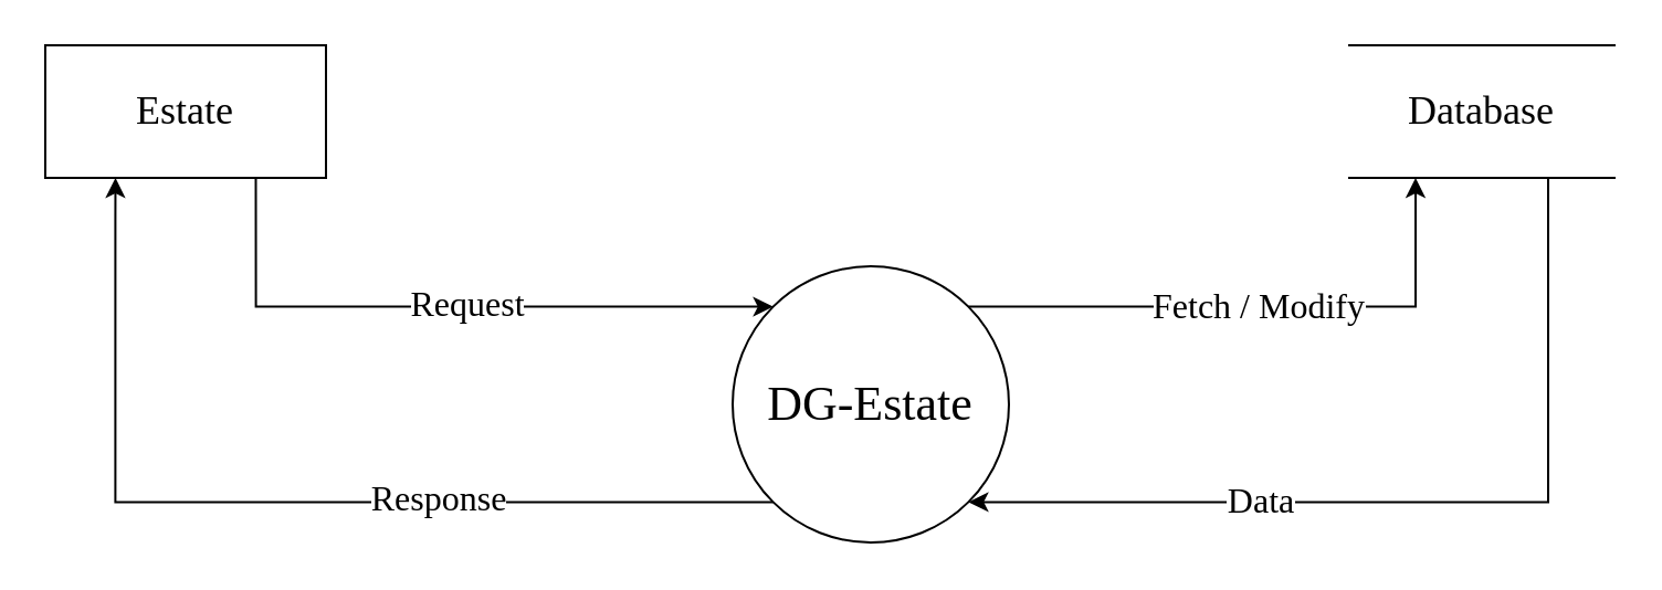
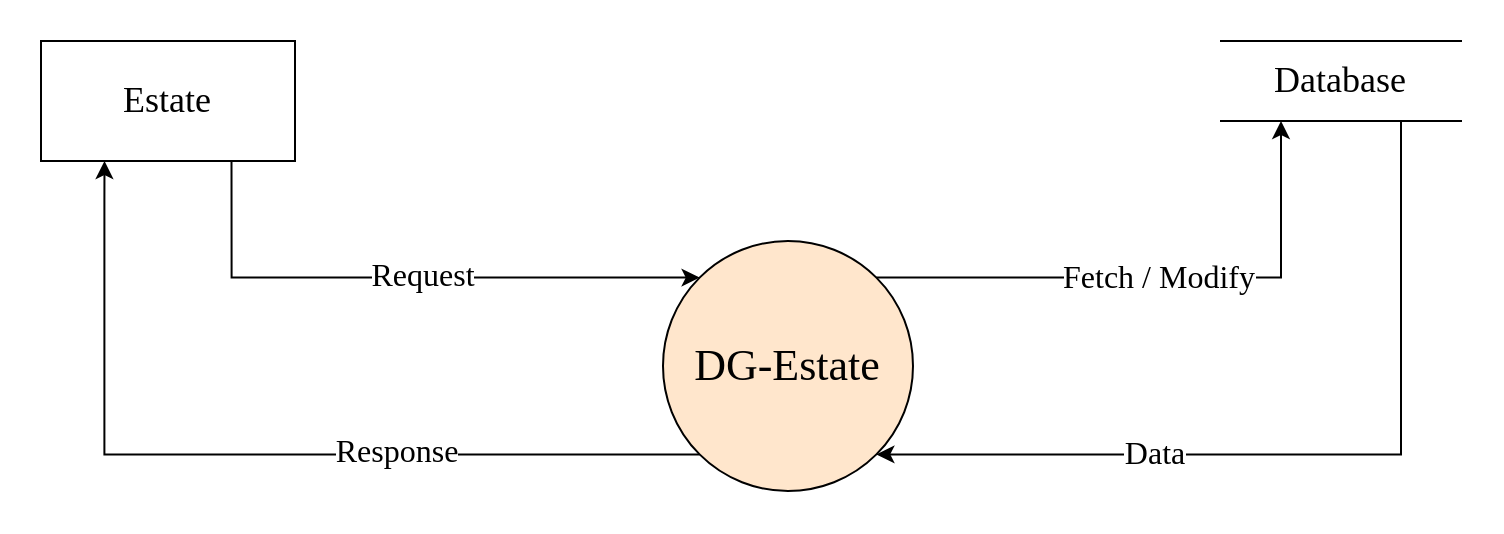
  <mxCell id="0" />
  <mxCell id="1" parent="0" />
  <mxCell id="2" style="edgeStyle=orthogonalEdgeStyle;rounded=0;orthogonalLoop=1;jettySize=auto;html=1;entryX=0.25;entryY=1;entryDx=0;entryDy=0;fontFamily=Times New Roman;fontSize=18;exitX=0;exitY=1;exitDx=0;exitDy=0;" parent="1" source="6" target="9" edge="1"><mxGeometry relative="1" as="geometry"><mxPoint x="270" y="260" as="sourcePoint" /></mxGeometry></mxCell>
  <mxCell id="3" value="&lt;font style=&quot;font-size: 16px&quot;&gt;Response&lt;/font&gt;" style="edgeLabel;html=1;align=center;verticalAlign=middle;resizable=0;points=[];fontSize=18;fontFamily=Times New Roman;" parent="2" connectable="0" vertex="1"><mxGeometry x="-0.315" y="-2" relative="1" as="geometry"><mxPoint as="offset" /></mxGeometry></mxCell>
  <mxCell id="4" value="" style="edgeStyle=orthogonalEdgeStyle;rounded=0;orthogonalLoop=1;jettySize=auto;html=1;fontFamily=Times New Roman;fontSize=16;entryX=0.25;entryY=1;entryDx=0;entryDy=0;exitX=1;exitY=0;exitDx=0;exitDy=0;" parent="1" source="6" target="12" edge="1"><mxGeometry relative="1" as="geometry"><mxPoint x="580" y="162.5" as="targetPoint" /></mxGeometry></mxCell>
  <mxCell id="5" value="Fetch / Modify" style="edgeLabel;html=1;align=center;verticalAlign=middle;resizable=0;points=[];fontSize=16;fontFamily=Times New Roman;" parent="4" connectable="0" vertex="1"><mxGeometry x="0.008" y="1" relative="1" as="geometry"><mxPoint as="offset" /></mxGeometry></mxCell>
- <mxCell id="6" value="&lt;p&gt;&lt;span style=&quot;font-size: 22px&quot;&gt;DG-Estate&lt;/span&gt;&lt;/p&gt;" style="ellipse;whiteSpace=wrap;html=1;aspect=fixed;shadow=0;sketch=0;rotation=0;fontFamily=Times New Roman;" parent="1" vertex="1"><mxGeometry x="331" y="120" width="125" height="125" as="geometry" /></mxCell>
+ <mxCell id="6" value="&lt;p&gt;&lt;span style=&quot;font-size: 22px&quot;&gt;DG-Estate&lt;/span&gt;&lt;/p&gt;" style="ellipse;whiteSpace=wrap;html=1;aspect=fixed;shadow=0;sketch=0;rotation=0;fontFamily=Times New Roman;fillColor=#ffe6cc;" parent="1" vertex="1"><mxGeometry x="331" y="120" width="125" height="125" as="geometry" /></mxCell>
  <mxCell id="7" style="edgeStyle=orthogonalEdgeStyle;rounded=0;orthogonalLoop=1;jettySize=auto;html=1;exitX=0.75;exitY=1;exitDx=0;exitDy=0;fontFamily=Times New Roman;fontSize=18;entryX=0;entryY=0;entryDx=0;entryDy=0;" parent="1" source="9" target="6" edge="1"><mxGeometry relative="1" as="geometry"><mxPoint x="350" y="220" as="targetPoint" /><Array as="points"><mxPoint x="115" y="138" /></Array></mxGeometry></mxCell>
  <mxCell id="8" value="&lt;font style=&quot;font-size: 16px&quot;&gt;Request&lt;/font&gt;" style="edgeLabel;html=1;align=center;verticalAlign=middle;resizable=0;points=[];fontSize=18;fontFamily=Times New Roman;" parent="7" connectable="0" vertex="1"><mxGeometry x="-0.06" y="2" relative="1" as="geometry"><mxPoint x="16" as="offset" /></mxGeometry></mxCell>
  <mxCell id="9" value="&lt;span style=&quot;font-size: 18px&quot;&gt;Estate&lt;/span&gt;" style="rounded=0;whiteSpace=wrap;html=1;fontFamily=Times New Roman;" parent="1" vertex="1"><mxGeometry x="20" y="20" width="127" height="60" as="geometry" /></mxCell>
  <mxCell id="10" style="edgeStyle=orthogonalEdgeStyle;rounded=0;orthogonalLoop=1;jettySize=auto;html=1;exitX=0.75;exitY=1;exitDx=0;exitDy=0;entryX=1;entryY=1;entryDx=0;entryDy=0;fontFamily=Times New Roman;fontSize=16;" parent="1" source="12" target="6" edge="1"><mxGeometry relative="1" as="geometry"><Array as="points"><mxPoint x="700" y="227" /></Array></mxGeometry></mxCell>
  <mxCell id="11" value="&lt;font style=&quot;font-size: 16px&quot;&gt;Data&lt;/font&gt;" style="edgeLabel;html=1;align=center;verticalAlign=middle;resizable=0;points=[];fontSize=18;fontFamily=Times New Roman;" parent="10" connectable="0" vertex="1"><mxGeometry x="0.28" y="-1" relative="1" as="geometry"><mxPoint x="-15" as="offset" /></mxGeometry></mxCell>
- <mxCell id="12" value="&lt;font style=&quot;font-size: 18px&quot;&gt;Database&lt;/font&gt;" style="shape=partialRectangle;whiteSpace=wrap;html=1;left=0;right=0;fillColor=default;rounded=0;shadow=0;glass=0;sketch=0;fontFamily=Times New Roman;fontSize=16;gradientColor=none;" parent="1" vertex="1"><mxGeometry x="610" y="20" width="120" height="60" as="geometry" /></mxCell>
+ <mxCell id="12" value="&lt;font style=&quot;font-size: 18px&quot;&gt;Database&lt;/font&gt;" style="shape=partialRectangle;whiteSpace=wrap;html=1;left=0;right=0;fillColor=default;rounded=0;shadow=0;glass=0;sketch=0;fontFamily=Times New Roman;fontSize=16;gradientColor=none;" parent="1" vertex="1"><mxGeometry x="610" y="20" width="120" height="40" as="geometry" /></mxCell>
